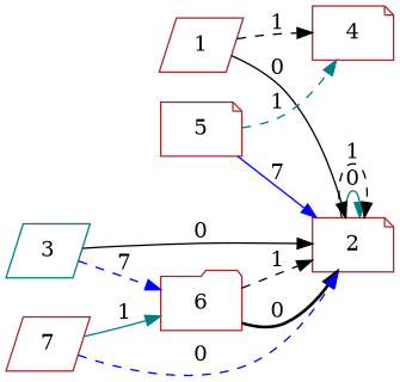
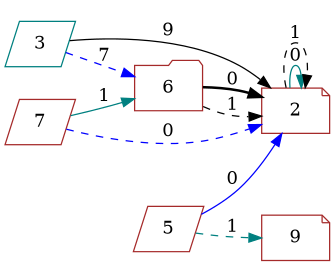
  digraph {
    rankdir=LR
    node [color=brown shape=parallelogram]
    edge [color=black style=dashed]
    2 [shape=note]
    3 [color=teal]
    6 [shape=folder]
    7
-   1
-   4 [shape=note]
-   5 [shape=note]
+   4 [shape=note label=9]
+   5
    2 -> 2 [color=teal label=0 style=solid]
    2 -> 2 [label=1]
-   3 -> 2 [label=0 style=solid]
+   3 -> 2 [label=9 style=solid]
    3 -> 6 [color=blue label=7]
    6 -> 2 [label=0 style=bold]
    6 -> 2 [label=1]
    7 -> 2 [color=blue label=0]
    7 -> 6 [color=teal label=1 style=solid]
-   1 -> 2 [label=0 style=solid]
-   1 -> 4 [label=1]
-   5 -> 2 [color=blue label=7 style=solid]
+   5 -> 2 [color=blue label=0 style=solid]
    5 -> 4 [color=teal label=1]
  }
